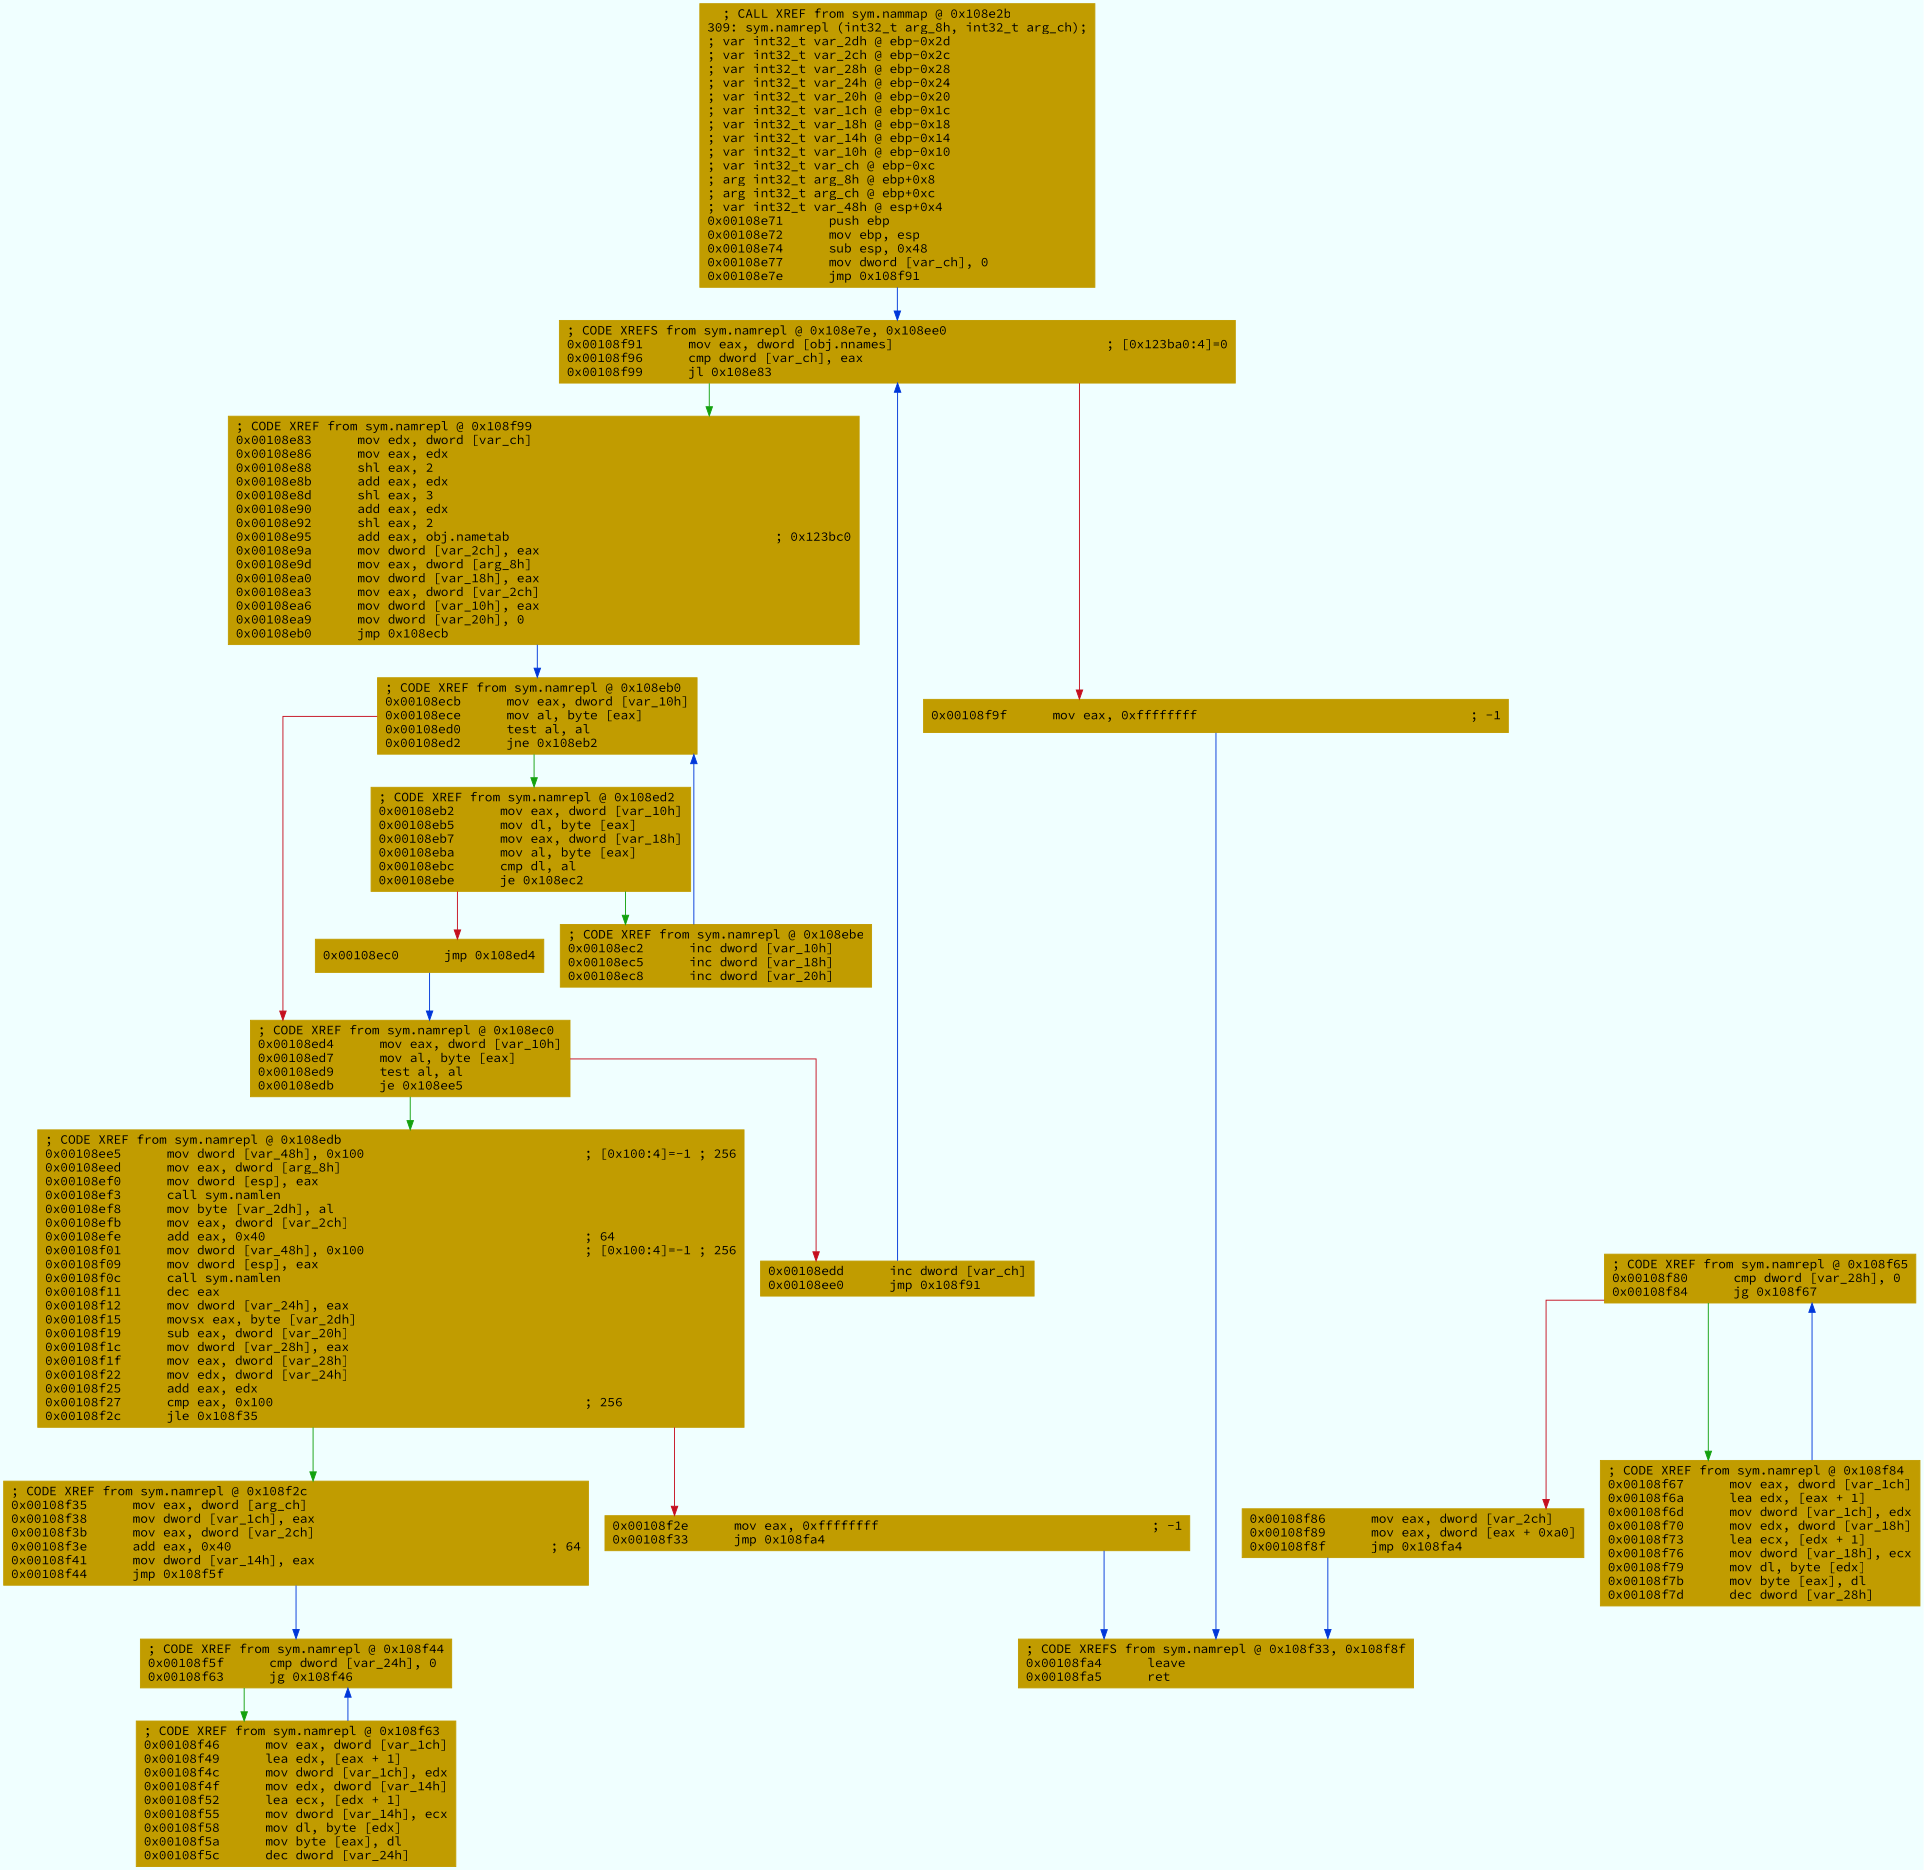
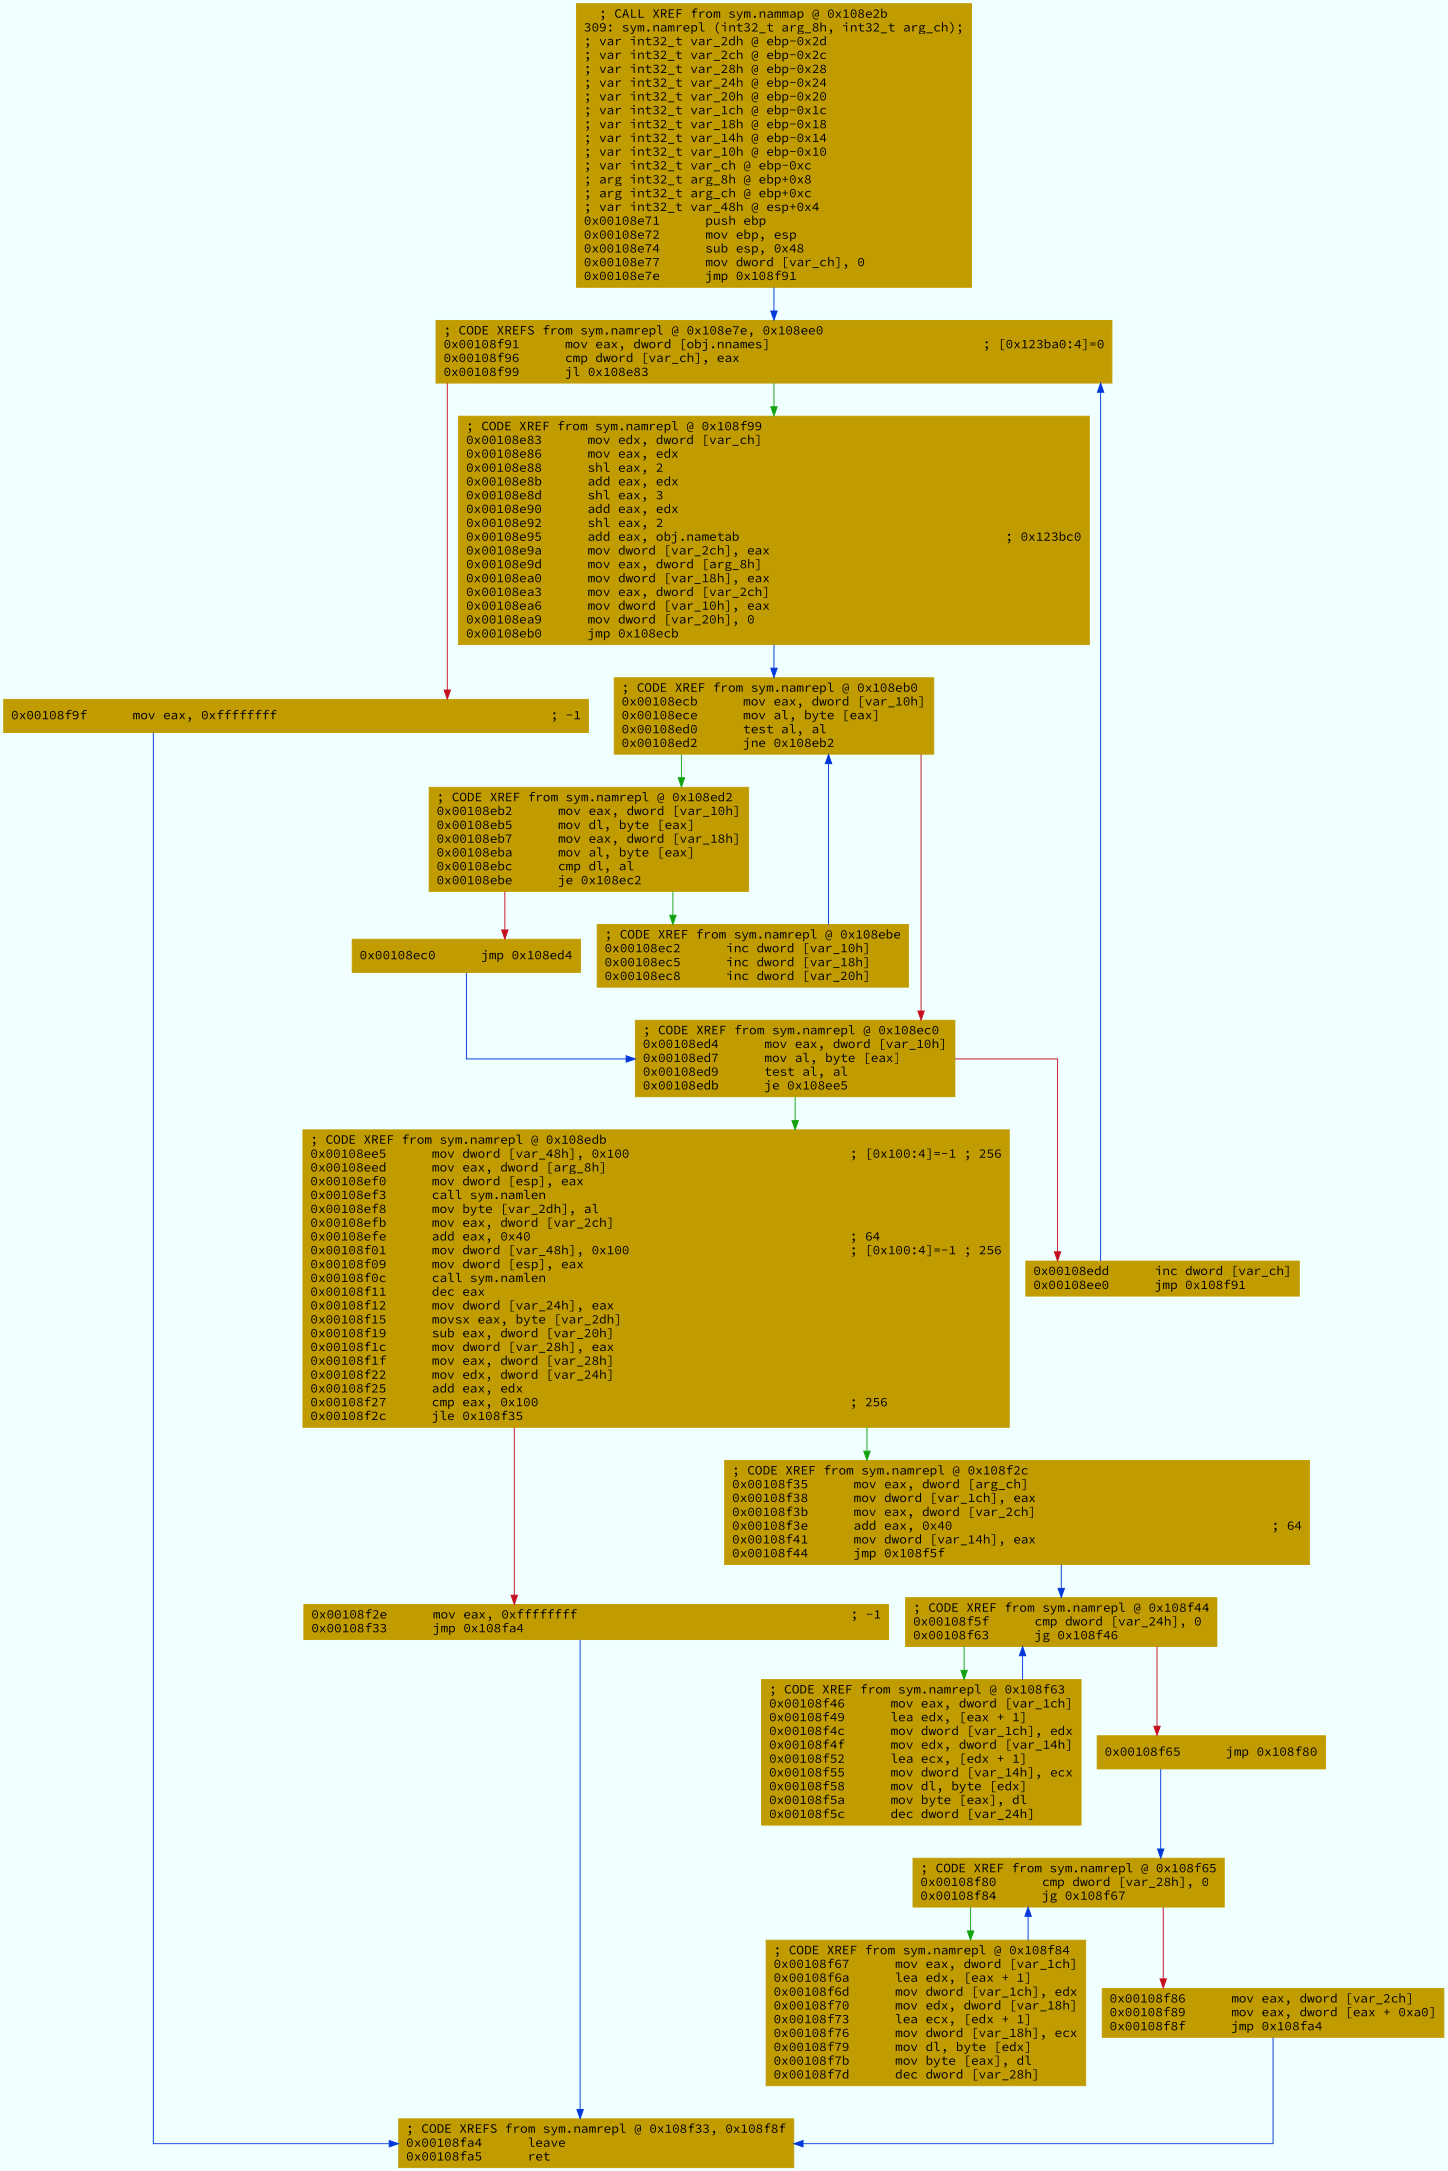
  digraph {
    bgcolor=azure
    fontname="Source Code Pro"
    fontsize=8
    splines=ortho
    node [color="#c19c00" fillcolor="#c19c00" fontname="Source Code Pro" shape=box style=filled]
    edge [arrowhead=normal color="#0037da" fontname="Source Code Pro"]
    n1 [label="  ; CALL XREF from sym.nammap @ 0x108e2b\l309: sym.namrepl (int32_t arg_8h, int32_t arg_ch);\l; var int32_t var_2dh @ ebp-0x2d\l; var int32_t var_2ch @ ebp-0x2c\l; var int32_t var_28h @ ebp-0x28\l; var int32_t var_24h @ ebp-0x24\l; var int32_t var_20h @ ebp-0x20\l; var int32_t var_1ch @ ebp-0x1c\l; var int32_t var_18h @ ebp-0x18\l; var int32_t var_14h @ ebp-0x14\l; var int32_t var_10h @ ebp-0x10\l; var int32_t var_ch @ ebp-0xc\l; arg int32_t arg_8h @ ebp+0x8\l; arg int32_t arg_ch @ ebp+0xc\l; var int32_t var_48h @ esp+0x4\l0x00108e71      push ebp\l0x00108e72      mov ebp, esp\l0x00108e74      sub esp, 0x48\l0x00108e77      mov dword [var_ch], 0\l0x00108e7e      jmp 0x108f91\l"]
    n2 [label="; CODE XREFS from sym.namrepl @ 0x108e7e, 0x108ee0\l0x00108f91      mov eax, dword [obj.nnames]                            ; [0x123ba0:4]=0\l0x00108f96      cmp dword [var_ch], eax\l0x00108f99      jl 0x108e83\l"]
    n3 [label="; CODE XREF from sym.namrepl @ 0x108f99\l0x00108e83      mov edx, dword [var_ch]\l0x00108e86      mov eax, edx\l0x00108e88      shl eax, 2\l0x00108e8b      add eax, edx\l0x00108e8d      shl eax, 3\l0x00108e90      add eax, edx\l0x00108e92      shl eax, 2\l0x00108e95      add eax, obj.nametab                                   ; 0x123bc0\l0x00108e9a      mov dword [var_2ch], eax\l0x00108e9d      mov eax, dword [arg_8h]\l0x00108ea0      mov dword [var_18h], eax\l0x00108ea3      mov eax, dword [var_2ch]\l0x00108ea6      mov dword [var_10h], eax\l0x00108ea9      mov dword [var_20h], 0\l0x00108eb0      jmp 0x108ecb\l"]
    n4 [label="; CODE XREF from sym.namrepl @ 0x108eb0\l0x00108ecb      mov eax, dword [var_10h]\l0x00108ece      mov al, byte [eax]\l0x00108ed0      test al, al\l0x00108ed2      jne 0x108eb2\l"]
    n5 [label="; CODE XREF from sym.namrepl @ 0x108ed2\l0x00108eb2      mov eax, dword [var_10h]\l0x00108eb5      mov dl, byte [eax]\l0x00108eb7      mov eax, dword [var_18h]\l0x00108eba      mov al, byte [eax]\l0x00108ebc      cmp dl, al\l0x00108ebe      je 0x108ec2\l"]
    n6 [label="0x00108ec0      jmp 0x108ed4\l"]
    n7 [label="; CODE XREF from sym.namrepl @ 0x108ebe\l0x00108ec2      inc dword [var_10h]\l0x00108ec5      inc dword [var_18h]\l0x00108ec8      inc dword [var_20h]\l"]
    n8 [label="; CODE XREF from sym.namrepl @ 0x108ec0\l0x00108ed4      mov eax, dword [var_10h]\l0x00108ed7      mov al, byte [eax]\l0x00108ed9      test al, al\l0x00108edb      je 0x108ee5\l"]
    n9 [label="0x00108edd      inc dword [var_ch]\l0x00108ee0      jmp 0x108f91\l"]
    n10 [label="; CODE XREF from sym.namrepl @ 0x108edb\l0x00108ee5      mov dword [var_48h], 0x100                             ; [0x100:4]=-1 ; 256\l0x00108eed      mov eax, dword [arg_8h]\l0x00108ef0      mov dword [esp], eax\l0x00108ef3      call sym.namlen\l0x00108ef8      mov byte [var_2dh], al\l0x00108efb      mov eax, dword [var_2ch]\l0x00108efe      add eax, 0x40                                          ; 64\l0x00108f01      mov dword [var_48h], 0x100                             ; [0x100:4]=-1 ; 256\l0x00108f09      mov dword [esp], eax\l0x00108f0c      call sym.namlen\l0x00108f11      dec eax\l0x00108f12      mov dword [var_24h], eax\l0x00108f15      movsx eax, byte [var_2dh]\l0x00108f19      sub eax, dword [var_20h]\l0x00108f1c      mov dword [var_28h], eax\l0x00108f1f      mov eax, dword [var_28h]\l0x00108f22      mov edx, dword [var_24h]\l0x00108f25      add eax, edx\l0x00108f27      cmp eax, 0x100                                         ; 256\l0x00108f2c      jle 0x108f35\l"]
    n11 [label="0x00108f2e      mov eax, 0xffffffff                                    ; -1\l0x00108f33      jmp 0x108fa4\l"]
    n12 [label="; CODE XREF from sym.namrepl @ 0x108f2c\l0x00108f35      mov eax, dword [arg_ch]\l0x00108f38      mov dword [var_1ch], eax\l0x00108f3b      mov eax, dword [var_2ch]\l0x00108f3e      add eax, 0x40                                          ; 64\l0x00108f41      mov dword [var_14h], eax\l0x00108f44      jmp 0x108f5f\l"]
    n13 [label="; CODE XREFS from sym.namrepl @ 0x108f33, 0x108f8f\l0x00108fa4      leave\l0x00108fa5      ret\l"]
    n14 [label="; CODE XREF from sym.namrepl @ 0x108f44\l0x00108f5f      cmp dword [var_24h], 0\l0x00108f63      jg 0x108f46\l"]
    n15 [label="; CODE XREF from sym.namrepl @ 0x108f63\l0x00108f46      mov eax, dword [var_1ch]\l0x00108f49      lea edx, [eax + 1]\l0x00108f4c      mov dword [var_1ch], edx\l0x00108f4f      mov edx, dword [var_14h]\l0x00108f52      lea ecx, [edx + 1]\l0x00108f55      mov dword [var_14h], ecx\l0x00108f58      mov dl, byte [edx]\l0x00108f5a      mov byte [eax], dl\l0x00108f5c      dec dword [var_24h]\l"]
+   n16 [label="0x00108f65      jmp 0x108f80\l"]
    n17 [label="; CODE XREF from sym.namrepl @ 0x108f65\l0x00108f80      cmp dword [var_28h], 0\l0x00108f84      jg 0x108f67\l"]
    n18 [label="; CODE XREF from sym.namrepl @ 0x108f84\l0x00108f67      mov eax, dword [var_1ch]\l0x00108f6a      lea edx, [eax + 1]\l0x00108f6d      mov dword [var_1ch], edx\l0x00108f70      mov edx, dword [var_18h]\l0x00108f73      lea ecx, [edx + 1]\l0x00108f76      mov dword [var_18h], ecx\l0x00108f79      mov dl, byte [edx]\l0x00108f7b      mov byte [eax], dl\l0x00108f7d      dec dword [var_28h]\l"]
    n19 [label="0x00108f86      mov eax, dword [var_2ch]\l0x00108f89      mov eax, dword [eax + 0xa0]\l0x00108f8f      jmp 0x108fa4\l"]
    n20 [label="0x00108f9f      mov eax, 0xffffffff                                    ; -1\l"]
    n1 -> n2
    n2 -> n3 [color="#13a10e"]
    n2 -> n20 [color="#c50f1f"]
    n3 -> n4
    n4 -> n5 [color="#13a10e"]
    n4 -> n8 [color="#c50f1f"]
    n5 -> n6 [color="#c50f1f"]
    n5 -> n7 [color="#13a10e"]
    n6 -> n8
    n7 -> n4
    n8 -> n9 [color="#c50f1f"]
    n8 -> n10 [color="#13a10e"]
    n9 -> n2
    n10 -> n11 [color="#c50f1f"]
    n10 -> n12 [color="#13a10e"]
    n11 -> n13
    n12 -> n14
    n14 -> n15 [color="#13a10e"]
+   n14 -> n16 [color="#c50f1f"]
    n15 -> n14
+   n16 -> n17
    n17 -> n18 [color="#13a10e"]
    n17 -> n19 [color="#c50f1f"]
    n18 -> n17
    n19 -> n13
    n20 -> n13
  }
